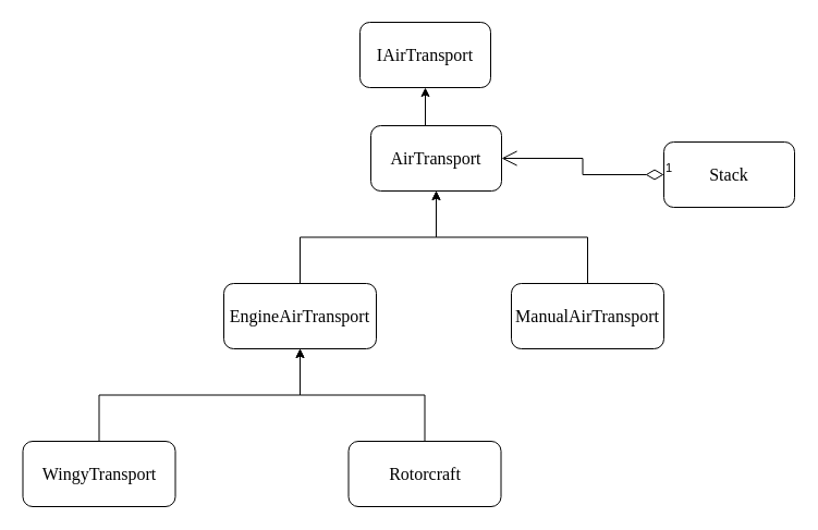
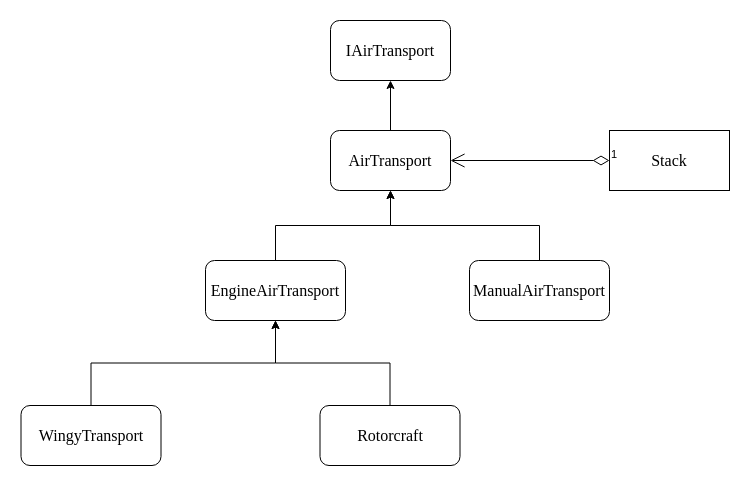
  <mxCell id="0" />
  <mxCell id="1" parent="0" />
  <mxCell id="2" value="&lt;span style=&quot;font-family: &amp;quot;Times New Roman&amp;quot;; font-size: 16px;&quot;&gt;IAirTransport&lt;/span&gt;" style="rounded=1;whiteSpace=wrap;html=1;" vertex="1" parent="1"><mxGeometry x="330" y="20" width="120" height="60" as="geometry" /></mxCell>
  <mxCell id="3" style="edgeStyle=orthogonalEdgeStyle;rounded=0;orthogonalLoop=1;jettySize=auto;html=1;exitX=0.5;exitY=0;exitDx=0;exitDy=0;entryX=0.5;entryY=1;entryDx=0;entryDy=0;" edge="1" parent="1" source="4" target="2"><mxGeometry relative="1" as="geometry" /></mxCell>
- <mxCell id="4" value="&lt;span style=&quot;font-family: &amp;quot;Times New Roman&amp;quot;; font-size: 16px;&quot;&gt;AirTransport&lt;/span&gt;" style="rounded=1;whiteSpace=wrap;html=1;" vertex="1" parent="1"><mxGeometry x="340" y="115" width="120" height="60" as="geometry" /></mxCell>
+ <mxCell id="4" value="&lt;span style=&quot;font-family: &amp;quot;Times New Roman&amp;quot;; font-size: 16px;&quot;&gt;AirTransport&lt;/span&gt;" style="rounded=1;whiteSpace=wrap;html=1;" vertex="1" parent="1"><mxGeometry x="330" y="130" width="120" height="60" as="geometry" /></mxCell>
  <mxCell id="5" style="edgeStyle=orthogonalEdgeStyle;rounded=0;orthogonalLoop=1;jettySize=auto;html=1;entryX=0.5;entryY=1;entryDx=0;entryDy=0;exitX=0.5;exitY=0;exitDx=0;exitDy=0;" edge="1" parent="1" source="6" target="4"><mxGeometry relative="1" as="geometry" /></mxCell>
  <mxCell id="6" value="&lt;span style=&quot;font-family: &amp;quot;Times New Roman&amp;quot;; font-size: 16px;&quot;&gt;EngineAirTransport&lt;/span&gt;" style="rounded=1;whiteSpace=wrap;html=1;" vertex="1" parent="1"><mxGeometry x="205" y="260" width="140" height="60" as="geometry" /></mxCell>
  <mxCell id="7" style="edgeStyle=orthogonalEdgeStyle;rounded=0;orthogonalLoop=1;jettySize=auto;html=1;exitX=0.5;exitY=0;exitDx=0;exitDy=0;entryX=0.5;entryY=1;entryDx=0;entryDy=0;" edge="1" parent="1" source="8" target="4"><mxGeometry relative="1" as="geometry" /></mxCell>
  <mxCell id="8" value="&lt;span style=&quot;font-family: &amp;quot;Times New Roman&amp;quot;; font-size: 16px;&quot;&gt;ManualAirTransport&lt;/span&gt;" style="rounded=1;whiteSpace=wrap;html=1;" vertex="1" parent="1"><mxGeometry x="469" y="260" width="140" height="60" as="geometry" /></mxCell>
  <mxCell id="9" style="edgeStyle=orthogonalEdgeStyle;rounded=0;orthogonalLoop=1;jettySize=auto;html=1;exitX=0.5;exitY=0;exitDx=0;exitDy=0;entryX=0.5;entryY=1;entryDx=0;entryDy=0;" edge="1" parent="1" source="10" target="6"><mxGeometry relative="1" as="geometry" /></mxCell>
  <mxCell id="10" value="&lt;span style=&quot;font-family: &amp;quot;Times New Roman&amp;quot;; font-size: 16px;&quot;&gt;WingyTransport&lt;/span&gt;" style="rounded=1;whiteSpace=wrap;html=1;" vertex="1" parent="1"><mxGeometry x="20.5" y="405" width="140" height="60" as="geometry" /></mxCell>
  <mxCell id="11" style="edgeStyle=orthogonalEdgeStyle;rounded=0;orthogonalLoop=1;jettySize=auto;html=1;exitX=0.5;exitY=0;exitDx=0;exitDy=0;" edge="1" parent="1" source="12" target="6"><mxGeometry relative="1" as="geometry" /></mxCell>
  <mxCell id="12" value="&lt;span style=&quot;font-family: &amp;quot;Times New Roman&amp;quot;; font-size: 16px;&quot;&gt;Rotorcraft&lt;/span&gt;" style="rounded=1;whiteSpace=wrap;html=1;" vertex="1" parent="1"><mxGeometry x="319.5" y="405" width="140" height="60" as="geometry" /></mxCell>
- <mxCell id="13" value="&lt;span style=&quot;font-family: &amp;quot;Times New Roman&amp;quot;; font-size: 16px;&quot;&gt;Stack&lt;/span&gt;" style="rounded=1;whiteSpace=wrap;html=1;" vertex="1" parent="1"><mxGeometry x="609" y="130" width="120" height="60" as="geometry" /></mxCell>
+ <mxCell id="13" value="&lt;span style=&quot;font-family: &amp;quot;Times New Roman&amp;quot;; font-size: 16px;&quot;&gt;Stack&lt;/span&gt;" style="whiteSpace=wrap;html=1;rounded=0;" vertex="1" parent="1"><mxGeometry x="609" y="130" width="120" height="60" as="geometry" /></mxCell>
  <mxCell id="14" value="1" style="endArrow=open;html=1;endSize=12;startArrow=diamondThin;startSize=14;startFill=0;edgeStyle=orthogonalEdgeStyle;align=left;verticalAlign=bottom;rounded=0;exitX=0;exitY=0.5;exitDx=0;exitDy=0;entryX=1;entryY=0.5;entryDx=0;entryDy=0;" edge="1" parent="1" source="13" target="4"><mxGeometry x="-1" y="3" relative="1" as="geometry"><mxPoint x="476" y="90.04" as="sourcePoint" /><mxPoint x="636" y="90" as="targetPoint" /></mxGeometry></mxCell>
